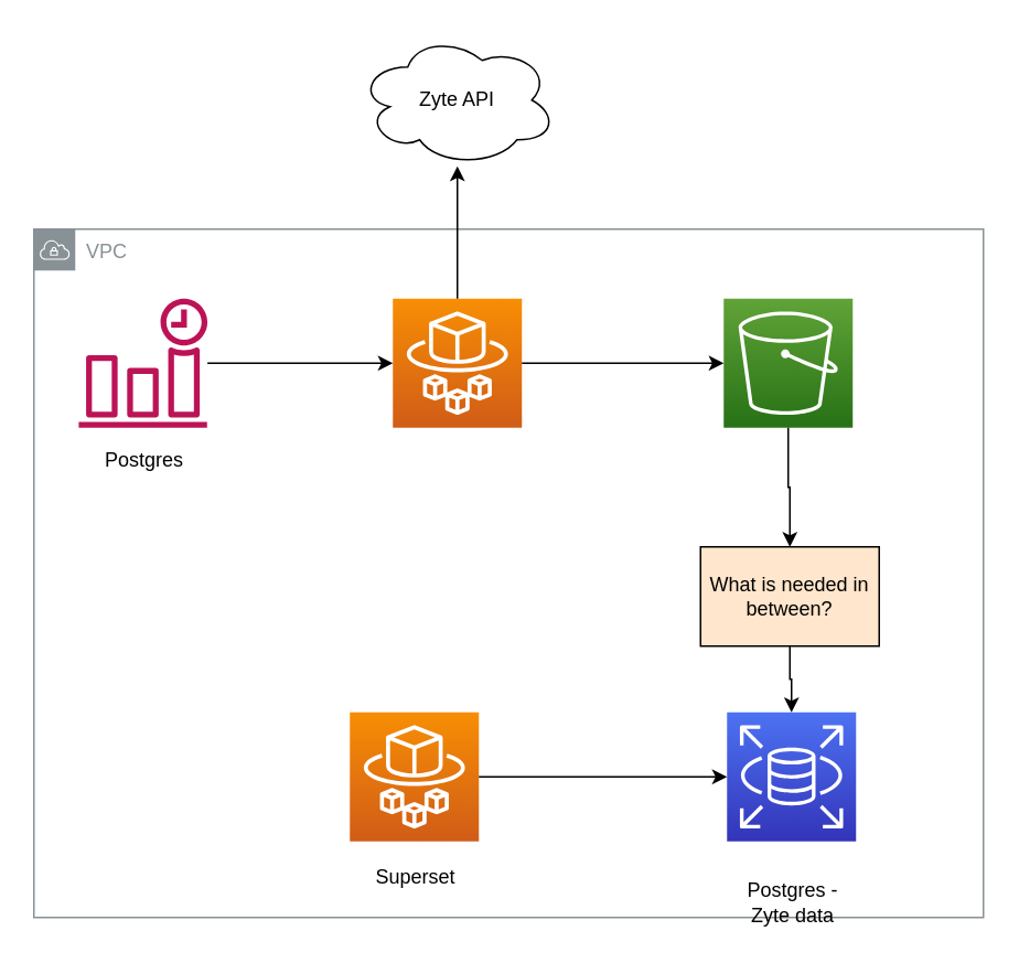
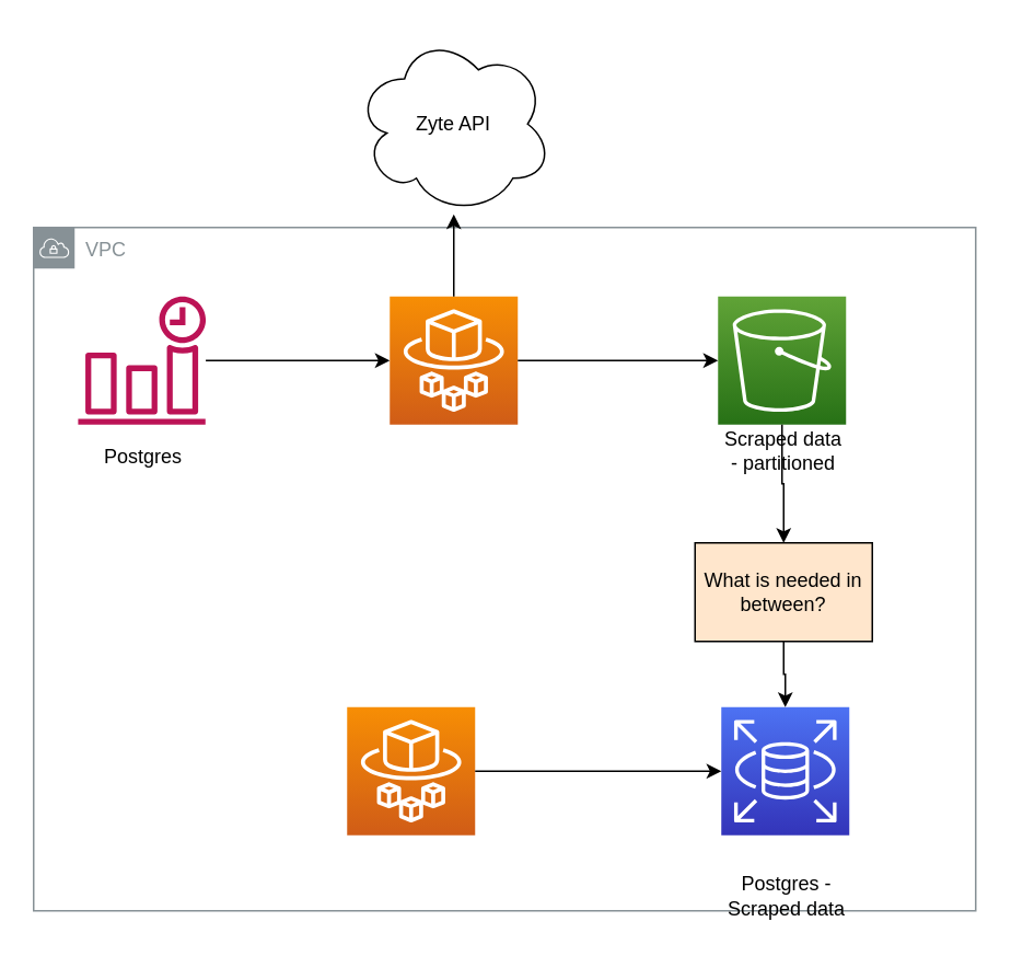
  <mxCell id="0" />
  <mxCell id="1" parent="0" />
  <mxCell id="2" value="VPC" style="outlineConnect=0;gradientColor=none;html=1;whiteSpace=wrap;fontSize=12;fontStyle=0;shape=mxgraph.aws4.group;grIcon=mxgraph.aws4.group_vpc;strokeColor=#879196;fillColor=none;verticalAlign=top;align=left;spacingLeft=30;fontColor=#879196;dashed=0;" vertex="1" parent="1"><mxGeometry x="20" y="138" width="574" height="416" as="geometry" /></mxCell>
- <mxCell id="3" value="Zyte API" style="ellipse;shape=cloud;whiteSpace=wrap;html=1;" vertex="1" parent="1"><mxGeometry x="216" y="20" width="120" height="80" as="geometry" /></mxCell>
+ <mxCell id="3" value="Zyte API" style="ellipse;shape=cloud;whiteSpace=wrap;html=1;" vertex="1" parent="1"><mxGeometry x="216" y="20" width="120" height="110" as="geometry" /></mxCell>
  <mxCell id="4" value="" style="group" vertex="1" connectable="0" parent="1"><mxGeometry x="237" y="180" width="80" height="110" as="geometry" /></mxCell>
  <mxCell id="5" value="" style="points=[[0,0,0],[0.25,0,0],[0.5,0,0],[0.75,0,0],[1,0,0],[0,1,0],[0.25,1,0],[0.5,1,0],[0.75,1,0],[1,1,0],[0,0.25,0],[0,0.5,0],[0,0.75,0],[1,0.25,0],[1,0.5,0],[1,0.75,0]];outlineConnect=0;fontColor=#232F3E;gradientColor=#F78E04;gradientDirection=north;fillColor=#D05C17;strokeColor=#ffffff;dashed=0;verticalLabelPosition=bottom;verticalAlign=top;align=center;html=1;fontSize=12;fontStyle=0;aspect=fixed;shape=mxgraph.aws4.resourceIcon;resIcon=mxgraph.aws4.fargate;" vertex="1" parent="4"><mxGeometry width="78" height="78" as="geometry" /></mxCell>
  <mxCell id="6" value="" style="edgeStyle=orthogonalEdgeStyle;rounded=0;orthogonalLoop=1;jettySize=auto;html=1;" edge="1" parent="1" source="5" target="3"><mxGeometry relative="1" as="geometry" /></mxCell>
  <mxCell id="7" value="" style="edgeStyle=orthogonalEdgeStyle;rounded=0;orthogonalLoop=1;jettySize=auto;html=1;entryX=0;entryY=0.5;entryDx=0;entryDy=0;entryPerimeter=0;" edge="1" parent="1" source="13" target="5"><mxGeometry relative="1" as="geometry"><mxPoint x="185.068" y="219" as="targetPoint" /></mxGeometry></mxCell>
  <mxCell id="8" value="" style="edgeStyle=orthogonalEdgeStyle;rounded=0;orthogonalLoop=1;jettySize=auto;html=1;entryX=0;entryY=0.5;entryDx=0;entryDy=0;entryPerimeter=0;" edge="1" parent="1" source="5" target="10"><mxGeometry relative="1" as="geometry"><mxPoint x="395" y="219" as="targetPoint" /></mxGeometry></mxCell>
  <mxCell id="9" value="" style="group" vertex="1" connectable="0" parent="1"><mxGeometry x="437" y="180" width="80" height="110" as="geometry" /></mxCell>
  <mxCell id="10" value="" style="points=[[0,0,0],[0.25,0,0],[0.5,0,0],[0.75,0,0],[1,0,0],[0,1,0],[0.25,1,0],[0.5,1,0],[0.75,1,0],[1,1,0],[0,0.25,0],[0,0.5,0],[0,0.75,0],[1,0.25,0],[1,0.5,0],[1,0.75,0]];outlineConnect=0;fontColor=#232F3E;gradientColor=#60A337;gradientDirection=north;fillColor=#277116;strokeColor=#ffffff;dashed=0;verticalLabelPosition=bottom;verticalAlign=top;align=center;html=1;fontSize=12;fontStyle=0;aspect=fixed;shape=mxgraph.aws4.resourceIcon;resIcon=mxgraph.aws4.s3;" vertex="1" parent="9"><mxGeometry width="78" height="78" as="geometry" /></mxCell>
+ <mxCell id="11" value="Scraped data - partitioned" style="text;html=1;strokeColor=none;fillColor=none;align=center;verticalAlign=middle;whiteSpace=wrap;rounded=0;" vertex="1" parent="9"><mxGeometry y="78" width="80" height="32" as="geometry" /></mxCell>
  <mxCell id="12" value="" style="group" vertex="1" connectable="0" parent="1"><mxGeometry x="47" y="180" width="80" height="120" as="geometry" /></mxCell>
  <mxCell id="13" value="" style="outlineConnect=0;fontColor=#232F3E;gradientColor=none;fillColor=#BC1356;strokeColor=none;dashed=0;verticalLabelPosition=bottom;verticalAlign=top;align=center;html=1;fontSize=12;fontStyle=0;aspect=fixed;pointerEvents=1;shape=mxgraph.aws4.event_time_based;" vertex="1" parent="12"><mxGeometry width="78" height="78" as="geometry" /></mxCell>
  <mxCell id="14" value="&lt;div&gt;Postgres&lt;/div&gt;&lt;div&gt;&lt;br&gt;&lt;/div&gt;" style="text;html=1;strokeColor=none;fillColor=none;align=center;verticalAlign=middle;whiteSpace=wrap;rounded=0;" vertex="1" parent="12"><mxGeometry y="90" width="80" height="30" as="geometry" /></mxCell>
- <mxCell id="15" value="&lt;div&gt;Postgres - Zyte data&lt;/div&gt;" style="text;html=1;strokeColor=none;fillColor=none;align=center;verticalAlign=middle;whiteSpace=wrap;rounded=0;" vertex="1" parent="1"><mxGeometry x="441" y="530" width="76" height="30" as="geometry" /></mxCell>
+ <mxCell id="15" value="&lt;div&gt;Postgres - Scraped data&lt;/div&gt;" style="text;html=1;strokeColor=none;fillColor=none;align=center;verticalAlign=middle;whiteSpace=wrap;rounded=0;" vertex="1" parent="1"><mxGeometry x="441" y="530" width="76" height="30" as="geometry" /></mxCell>
  <mxCell id="16" value="" style="points=[[0,0,0],[0.25,0,0],[0.5,0,0],[0.75,0,0],[1,0,0],[0,1,0],[0.25,1,0],[0.5,1,0],[0.75,1,0],[1,1,0],[0,0.25,0],[0,0.5,0],[0,0.75,0],[1,0.25,0],[1,0.5,0],[1,0.75,0]];outlineConnect=0;fontColor=#232F3E;gradientColor=#4D72F3;gradientDirection=north;fillColor=#3334B9;strokeColor=#ffffff;dashed=0;verticalLabelPosition=bottom;verticalAlign=top;align=center;html=1;fontSize=12;fontStyle=0;aspect=fixed;shape=mxgraph.aws4.resourceIcon;resIcon=mxgraph.aws4.rds;" vertex="1" parent="1"><mxGeometry x="439" y="430" width="78" height="78" as="geometry" /></mxCell>
  <mxCell id="17" value="" style="edgeStyle=orthogonalEdgeStyle;rounded=0;orthogonalLoop=1;jettySize=auto;html=1;" edge="1" parent="1" source="18" target="16"><mxGeometry relative="1" as="geometry" /></mxCell>
  <mxCell id="18" value="What is needed in between?" style="rounded=0;whiteSpace=wrap;html=1;fillColor=#ffe6cc;" vertex="1" parent="1"><mxGeometry x="423" y="330" width="108" height="60" as="geometry" /></mxCell>
  <mxCell id="19" value="" style="edgeStyle=orthogonalEdgeStyle;rounded=0;orthogonalLoop=1;jettySize=auto;html=1;" edge="1" parent="1" source="10" target="18"><mxGeometry relative="1" as="geometry" /></mxCell>
  <mxCell id="20" value="" style="group" vertex="1" connectable="0" parent="1"><mxGeometry x="211" y="430" width="80" height="110" as="geometry" /></mxCell>
  <mxCell id="21" value="" style="points=[[0,0,0],[0.25,0,0],[0.5,0,0],[0.75,0,0],[1,0,0],[0,1,0],[0.25,1,0],[0.5,1,0],[0.75,1,0],[1,1,0],[0,0.25,0],[0,0.5,0],[0,0.75,0],[1,0.25,0],[1,0.5,0],[1,0.75,0]];outlineConnect=0;fontColor=#232F3E;gradientColor=#F78E04;gradientDirection=north;fillColor=#D05C17;strokeColor=#ffffff;dashed=0;verticalLabelPosition=bottom;verticalAlign=top;align=center;html=1;fontSize=12;fontStyle=0;aspect=fixed;shape=mxgraph.aws4.resourceIcon;resIcon=mxgraph.aws4.fargate;" vertex="1" parent="20"><mxGeometry width="78" height="78" as="geometry" /></mxCell>
- <mxCell id="22" value="&lt;div&gt;Superset&lt;/div&gt;" style="text;html=1;strokeColor=none;fillColor=none;align=center;verticalAlign=middle;whiteSpace=wrap;rounded=0;" vertex="1" parent="20"><mxGeometry y="90" width="80" height="20" as="geometry" /></mxCell>
  <mxCell id="23" style="edgeStyle=orthogonalEdgeStyle;rounded=0;orthogonalLoop=1;jettySize=auto;html=1;exitX=1;exitY=0.5;exitDx=0;exitDy=0;exitPerimeter=0;" edge="1" parent="1" source="21" target="16"><mxGeometry relative="1" as="geometry" /></mxCell>
